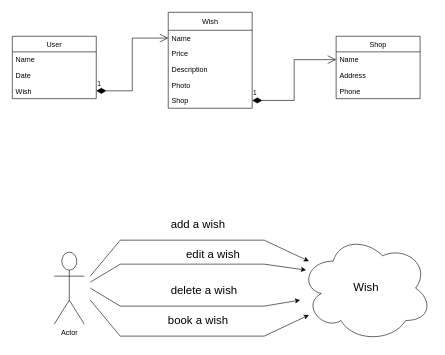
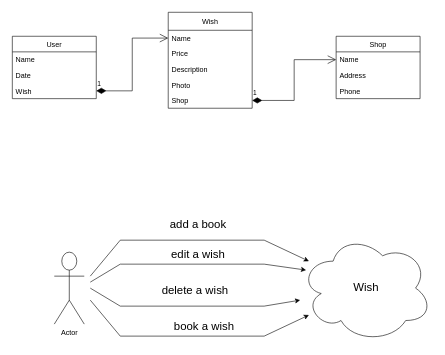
  <mxCell id="0" />
  <mxCell id="1" parent="0" />
  <mxCell id="2" value="User" style="swimlane;fontStyle=0;childLayout=stackLayout;horizontal=1;startSize=26;fillColor=none;horizontalStack=0;resizeParent=1;resizeParentMax=0;resizeLast=0;collapsible=1;marginBottom=0;" parent="1" vertex="1"><mxGeometry x="20" y="60" width="140" height="104" as="geometry" /></mxCell>
  <mxCell id="3" value="Name" style="text;strokeColor=none;fillColor=none;align=left;verticalAlign=top;spacingLeft=4;spacingRight=4;overflow=hidden;rotatable=0;points=[[0,0.5],[1,0.5]];portConstraint=eastwest;" parent="2" vertex="1"><mxGeometry y="26" width="140" height="26" as="geometry" /></mxCell>
  <mxCell id="4" value="Date" style="text;strokeColor=none;fillColor=none;align=left;verticalAlign=top;spacingLeft=4;spacingRight=4;overflow=hidden;rotatable=0;points=[[0,0.5],[1,0.5]];portConstraint=eastwest;" parent="2" vertex="1"><mxGeometry y="52" width="140" height="26" as="geometry" /></mxCell>
  <mxCell id="5" value="Wish" style="text;strokeColor=none;fillColor=none;align=left;verticalAlign=top;spacingLeft=4;spacingRight=4;overflow=hidden;rotatable=0;points=[[0,0.5],[1,0.5]];portConstraint=eastwest;" parent="2" vertex="1"><mxGeometry y="78" width="140" height="26" as="geometry" /></mxCell>
  <mxCell id="6" value="Wish" style="swimlane;fontStyle=0;childLayout=stackLayout;horizontal=1;startSize=30;fillColor=none;horizontalStack=0;resizeParent=1;resizeParentMax=0;resizeLast=0;collapsible=1;marginBottom=0;" parent="1" vertex="1"><mxGeometry x="280" y="20" width="140" height="160" as="geometry"><mxRectangle x="420" y="80" width="80" height="26" as="alternateBounds" /></mxGeometry></mxCell>
  <mxCell id="7" value="Name" style="text;strokeColor=none;fillColor=none;align=left;verticalAlign=top;spacingLeft=4;spacingRight=4;overflow=hidden;rotatable=0;points=[[0,0.5],[1,0.5]];portConstraint=eastwest;" parent="6" vertex="1"><mxGeometry y="30" width="140" height="26" as="geometry" /></mxCell>
  <mxCell id="8" value="Price" style="text;strokeColor=none;fillColor=none;align=left;verticalAlign=top;spacingLeft=4;spacingRight=4;overflow=hidden;rotatable=0;points=[[0,0.5],[1,0.5]];portConstraint=eastwest;" parent="6" vertex="1"><mxGeometry y="56" width="140" height="26" as="geometry" /></mxCell>
  <mxCell id="9" value="Description" style="text;strokeColor=none;fillColor=none;align=left;verticalAlign=top;spacingLeft=4;spacingRight=4;overflow=hidden;rotatable=0;points=[[0,0.5],[1,0.5]];portConstraint=eastwest;" parent="6" vertex="1"><mxGeometry y="82" width="140" height="26" as="geometry" /></mxCell>
  <mxCell id="10" value="Photo" style="text;strokeColor=none;fillColor=none;align=left;verticalAlign=top;spacingLeft=4;spacingRight=4;overflow=hidden;rotatable=0;points=[[0,0.5],[1,0.5]];portConstraint=eastwest;" parent="6" vertex="1"><mxGeometry y="108" width="140" height="26" as="geometry" /></mxCell>
  <mxCell id="11" value="Shop" style="text;strokeColor=none;fillColor=none;align=left;verticalAlign=top;spacingLeft=4;spacingRight=4;overflow=hidden;rotatable=0;points=[[0,0.5],[1,0.5]];portConstraint=eastwest;" parent="6" vertex="1"><mxGeometry y="134" width="140" height="26" as="geometry" /></mxCell>
  <mxCell id="12" value="Shop" style="swimlane;fontStyle=0;childLayout=stackLayout;horizontal=1;startSize=26;fillColor=none;horizontalStack=0;resizeParent=1;resizeParentMax=0;resizeLast=0;collapsible=1;marginBottom=0;" parent="1" vertex="1"><mxGeometry x="560" y="60" width="140" height="104" as="geometry" /></mxCell>
  <mxCell id="13" value="Name" style="text;strokeColor=none;fillColor=none;align=left;verticalAlign=top;spacingLeft=4;spacingRight=4;overflow=hidden;rotatable=0;points=[[0,0.5],[1,0.5]];portConstraint=eastwest;" parent="12" vertex="1"><mxGeometry y="26" width="140" height="26" as="geometry" /></mxCell>
  <mxCell id="14" value="Address" style="text;strokeColor=none;fillColor=none;align=left;verticalAlign=top;spacingLeft=4;spacingRight=4;overflow=hidden;rotatable=0;points=[[0,0.5],[1,0.5]];portConstraint=eastwest;" parent="12" vertex="1"><mxGeometry y="52" width="140" height="26" as="geometry" /></mxCell>
  <mxCell id="15" value="Phone" style="text;strokeColor=none;fillColor=none;align=left;verticalAlign=top;spacingLeft=4;spacingRight=4;overflow=hidden;rotatable=0;points=[[0,0.5],[1,0.5]];portConstraint=eastwest;" parent="12" vertex="1"><mxGeometry y="78" width="140" height="26" as="geometry" /></mxCell>
  <mxCell id="16" value="1" style="endArrow=open;html=1;endSize=12;startArrow=diamondThin;startSize=14;startFill=1;edgeStyle=orthogonalEdgeStyle;align=left;verticalAlign=bottom;rounded=0;" parent="1" source="11" target="13" edge="1"><mxGeometry x="-1" y="3" relative="1" as="geometry"><mxPoint x="320" y="370" as="sourcePoint" /><mxPoint x="480" y="370" as="targetPoint" /></mxGeometry></mxCell>
  <mxCell id="17" value="1" style="endArrow=open;html=1;endSize=12;startArrow=diamondThin;startSize=14;startFill=1;edgeStyle=orthogonalEdgeStyle;align=left;verticalAlign=bottom;rounded=0;" parent="1" source="5" target="7" edge="1"><mxGeometry x="-1" y="3" relative="1" as="geometry"><mxPoint x="290" y="260" as="sourcePoint" /><mxPoint x="450" y="260" as="targetPoint" /></mxGeometry></mxCell>
  <mxCell id="18" value="Actor" style="shape=umlActor;verticalLabelPosition=bottom;verticalAlign=top;html=1;outlineConnect=0;" vertex="1" parent="1"><mxGeometry x="90" y="420" width="50" height="120" as="geometry" /></mxCell>
  <mxCell id="19" value="&lt;font style=&quot;font-size: 19px&quot;&gt;Wish&lt;/font&gt;" style="ellipse;shape=cloud;whiteSpace=wrap;html=1;" vertex="1" parent="1"><mxGeometry x="500" y="390" width="220" height="180" as="geometry" /></mxCell>
  <mxCell id="20" value="" style="endArrow=classic;html=1;rounded=0;fontSize=19;" edge="1" parent="1" target="19"><mxGeometry width="50" height="50" relative="1" as="geometry"><mxPoint x="150" y="460" as="sourcePoint" /><mxPoint x="470" y="520" as="targetPoint" /><Array as="points"><mxPoint x="200" y="400" /><mxPoint x="440" y="400" /></Array></mxGeometry></mxCell>
  <mxCell id="21" value="" style="endArrow=classic;html=1;rounded=0;fontSize=19;" edge="1" parent="1" target="19"><mxGeometry width="50" height="50" relative="1" as="geometry"><mxPoint x="150" y="500" as="sourcePoint" /><mxPoint x="530" y="540" as="targetPoint" /><Array as="points"><mxPoint x="200" y="560" /><mxPoint x="440" y="560" /></Array></mxGeometry></mxCell>
  <mxCell id="22" value="" style="endArrow=classic;html=1;rounded=0;fontSize=19;entryX=0.045;entryY=0.333;entryDx=0;entryDy=0;entryPerimeter=0;startArrow=none;" edge="1" parent="1" target="19"><mxGeometry width="50" height="50" relative="1" as="geometry"><mxPoint x="150" y="470" as="sourcePoint" /><mxPoint x="290" y="480" as="targetPoint" /><Array as="points"><mxPoint x="200" y="440" /><mxPoint x="440" y="440" /></Array></mxGeometry></mxCell>
- <mxCell id="23" value="add a wish" style="text;html=1;strokeColor=none;fillColor=none;align=center;verticalAlign=middle;whiteSpace=wrap;rounded=0;fontSize=19;" vertex="1" parent="1"><mxGeometry x="270" y="360" width="120" height="30" as="geometry" /></mxCell>
- <mxCell id="24" value="delete a wish" style="text;html=1;strokeColor=none;fillColor=none;align=center;verticalAlign=middle;whiteSpace=wrap;rounded=0;fontSize=19;" vertex="1" parent="1"><mxGeometry x="280" y="470" width="120" height="30" as="geometry" /></mxCell>
- <mxCell id="25" value="edit a wish" style="text;html=1;strokeColor=none;fillColor=none;align=center;verticalAlign=middle;whiteSpace=wrap;rounded=0;fontSize=19;" vertex="1" parent="1"><mxGeometry x="295" y="410" width="120" height="30" as="geometry" /></mxCell>
+ <mxCell id="23" value="add a book" style="text;html=1;strokeColor=none;fillColor=none;align=center;verticalAlign=middle;whiteSpace=wrap;rounded=0;fontSize=19;" vertex="1" parent="1"><mxGeometry x="270" y="360" width="120" height="30" as="geometry" /></mxCell>
+ <mxCell id="24" value="delete a wish" style="text;html=1;strokeColor=none;fillColor=none;align=center;verticalAlign=middle;whiteSpace=wrap;rounded=0;fontSize=19;" vertex="1" parent="1"><mxGeometry x="265" y="470" width="120" height="30" as="geometry" /></mxCell>
+ <mxCell id="25" value="edit a wish" style="text;html=1;strokeColor=none;fillColor=none;align=center;verticalAlign=middle;whiteSpace=wrap;rounded=0;fontSize=19;" vertex="1" parent="1"><mxGeometry x="270" y="410" width="120" height="30" as="geometry" /></mxCell>
  <mxCell id="26" value="" style="endArrow=classic;html=1;rounded=0;fontSize=19;" edge="1" parent="1"><mxGeometry width="50" height="50" relative="1" as="geometry"><mxPoint x="150" y="480" as="sourcePoint" /><mxPoint x="500" y="500" as="targetPoint" /><Array as="points"><mxPoint x="200" y="510" /><mxPoint x="440" y="510" /></Array></mxGeometry></mxCell>
- <mxCell id="27" value="book a wish" style="text;html=1;strokeColor=none;fillColor=none;align=center;verticalAlign=middle;whiteSpace=wrap;rounded=0;fontSize=19;" vertex="1" parent="1"><mxGeometry x="270" y="520" width="120" height="30" as="geometry" /></mxCell>
+ <mxCell id="27" value="book a wish" style="text;html=1;strokeColor=none;fillColor=none;align=center;verticalAlign=middle;whiteSpace=wrap;rounded=0;fontSize=19;" vertex="1" parent="1"><mxGeometry x="280" y="530" width="120" height="30" as="geometry" /></mxCell>
